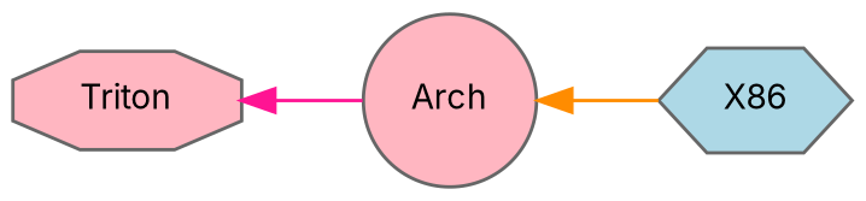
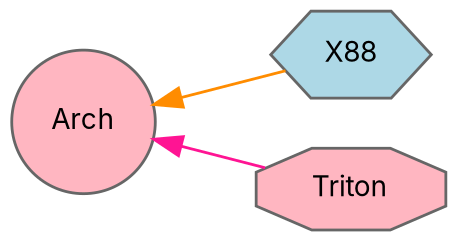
  digraph {
    fontname=Inter
    rankdir=LR
    node [color=grey40 fillcolor=lightpink fontname=Inter fontsize=10 style=filled]
    edge [dir=back fontname=Inter fontsize=10 labelfontname=Helvetica labelfontsize=10 shape=plaintext style=solid]
    n1 [color=gray40 fontcolor=black height=0.2 label=Arch shape=circle width=0.4]
-   n2 [fillcolor=lightblue height=0.2 label=X86 shape=hexagon width=0.4]
+   n2 [fillcolor=lightblue height=0.2 label=X88 shape=hexagon width=0.4]
    n3 [height=0.2 label=Triton shape=octagon width=0.4]
    n1 -> n2 [color=darkorange]
-   n3 -> n1 [color=deeppink]
+   n1 -> n3 [color=deeppink]
  }
